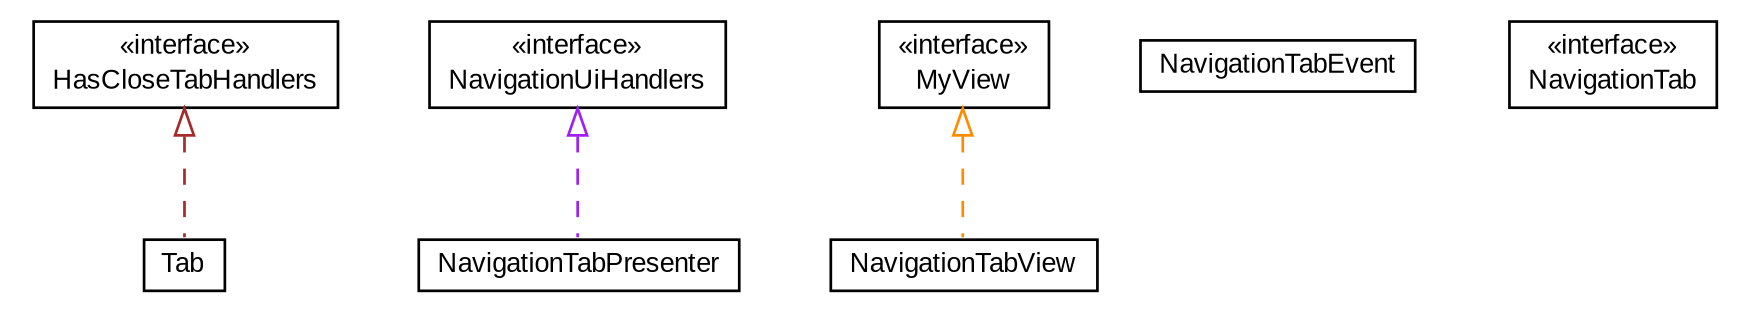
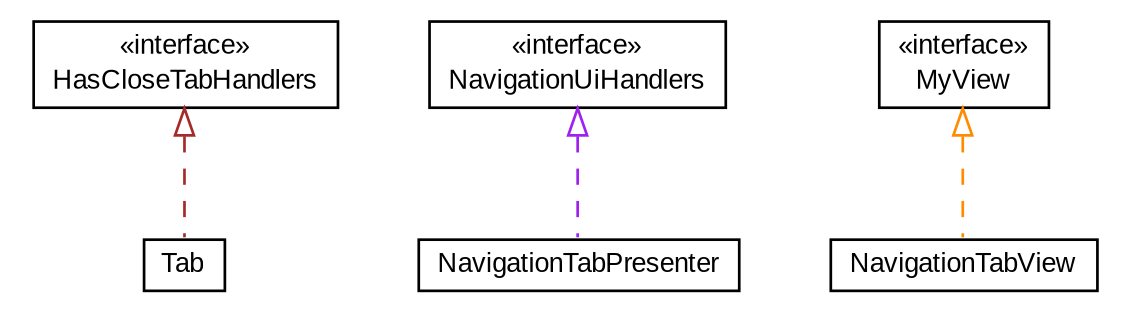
  digraph {
    nodesep=0.25
    rankdir=TB
    ranksep=0.5
    node [fontcolor=black fontname=arial fontsize=10.0 shape=plaintext]
    edge [arrowtail=empty dir=back fontname=arial fontsize=10 headport=p labelfontname=arial labelfontsize=10 style=dashed tailport=p]
    n1 [label=<<table title="com.gwtplatform.carstore.client.application.cars.car.navigation.Tab" border="0" cellborder="1" cellspacing="0" cellpadding="2" port="p" href="./Tab.html"> 		<tr><td><table border="0" cellspacing="0" cellpadding="1"> <tr><td align="center" balign="center"> Tab </td></tr> 		</table></td></tr> 		</table>>]
    n2 [label=<<table title="com.gwtplatform.carstore.client.application.cars.car.navigation.NavigationUiHandlers" border="0" cellborder="1" cellspacing="0" cellpadding="2" port="p" href="./NavigationUiHandlers.html"> 		<tr><td><table border="0" cellspacing="0" cellpadding="1"> <tr><td align="center" balign="center"> &#171;interface&#187; </td></tr> <tr><td align="center" balign="center"> NavigationUiHandlers </td></tr> 		</table></td></tr> 		</table>>]
    n3 [label=<<table title="com.gwtplatform.carstore.client.application.cars.car.navigation.NavigationTabPresenter" border="0" cellborder="1" cellspacing="0" cellpadding="2" port="p" href="./NavigationTabPresenter.html"> 		<tr><td><table border="0" cellspacing="0" cellpadding="1"> <tr><td align="center" balign="center"> NavigationTabPresenter </td></tr> 		</table></td></tr> 		</table>>]
    n4 [label=<<table title="com.gwtplatform.carstore.client.application.cars.car.navigation.NavigationTabView" border="0" cellborder="1" cellspacing="0" cellpadding="2" port="p" href="./NavigationTabView.html"> 		<tr><td><table border="0" cellspacing="0" cellpadding="1"> <tr><td align="center" balign="center"> NavigationTabView </td></tr> 		</table></td></tr> 		</table>>]
    n5 [label=<<table title="com.gwtplatform.carstore.client.application.cars.car.navigation.NavigationTabPresenter.MyView" border="0" cellborder="1" cellspacing="0" cellpadding="2" port="p" href="./NavigationTabPresenter.MyView.html"> 		<tr><td><table border="0" cellspacing="0" cellpadding="1"> <tr><td align="center" balign="center"> &#171;interface&#187; </td></tr> <tr><td align="center" balign="center"> MyView </td></tr> 		</table></td></tr> 		</table>>]
-   n6 [label=<<table title="com.gwtplatform.carstore.client.application.cars.car.navigation.NavigationTabEvent" border="0" cellborder="1" cellspacing="0" cellpadding="2" port="p" href="./NavigationTabEvent.html"> 		<tr><td><table border="0" cellspacing="0" cellpadding="1"> <tr><td align="center" balign="center"> NavigationTabEvent </td></tr> 		</table></td></tr> 		</table>>]
-   n7 [label=<<table title="com.gwtplatform.carstore.client.application.cars.car.navigation.NavigationTab" border="0" cellborder="1" cellspacing="0" cellpadding="2" port="p" href="./NavigationTab.html"> 		<tr><td><table border="0" cellspacing="0" cellpadding="1"> <tr><td align="center" balign="center"> &#171;interface&#187; </td></tr> <tr><td align="center" balign="center"> NavigationTab </td></tr> 		</table></td></tr> 		</table>>]
    n8 [label=<<table title="com.gwtplatform.carstore.client.application.cars.car.navigation.CloseTabEvent.HasCloseTabHandlers" border="0" cellborder="1" cellspacing="0" cellpadding="2" port="p" href="./CloseTabEvent.HasCloseTabHandlers.html"> 		<tr><td><table border="0" cellspacing="0" cellpadding="1"> <tr><td align="center" balign="center"> &#171;interface&#187; </td></tr> <tr><td align="center" balign="center"> HasCloseTabHandlers </td></tr> 		</table></td></tr> 		</table>>]
    n2 -> n3 [color=purple]
    n5 -> n4 [color=darkorange]
    n8 -> n1 [color=brown]
  }
